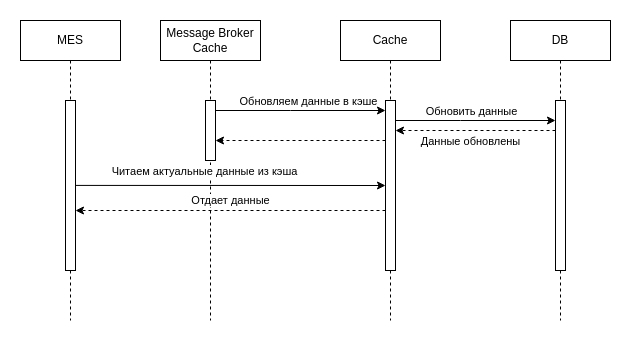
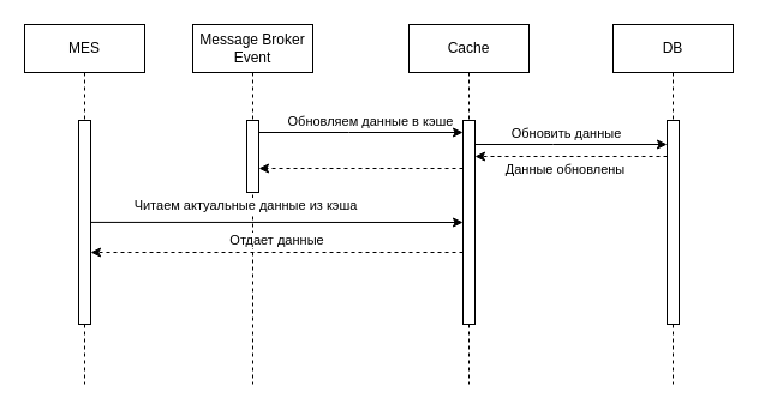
  <mxCell id="0" />
  <mxCell id="1" parent="0" />
  <mxCell id="2" value="MES" style="shape=umlLifeline;perimeter=lifelinePerimeter;whiteSpace=wrap;html=1;container=0;dropTarget=0;collapsible=0;recursiveResize=0;outlineConnect=0;portConstraint=eastwest;newEdgeStyle={&quot;edgeStyle&quot;:&quot;elbowEdgeStyle&quot;,&quot;elbow&quot;:&quot;vertical&quot;,&quot;curved&quot;:0,&quot;rounded&quot;:0};" vertex="1" parent="1"><mxGeometry x="20" y="20" width="100" height="300" as="geometry" /></mxCell>
  <mxCell id="3" value="" style="html=1;points=[];perimeter=orthogonalPerimeter;outlineConnect=0;targetShapes=umlLifeline;portConstraint=eastwest;newEdgeStyle={&quot;edgeStyle&quot;:&quot;elbowEdgeStyle&quot;,&quot;elbow&quot;:&quot;vertical&quot;,&quot;curved&quot;:0,&quot;rounded&quot;:0};" vertex="1" parent="2"><mxGeometry x="45" y="80" width="10" height="170" as="geometry" /></mxCell>
  <mxCell id="4" value="Cache" style="shape=umlLifeline;perimeter=lifelinePerimeter;whiteSpace=wrap;html=1;container=0;dropTarget=0;collapsible=0;recursiveResize=0;outlineConnect=0;portConstraint=eastwest;newEdgeStyle={&quot;edgeStyle&quot;:&quot;elbowEdgeStyle&quot;,&quot;elbow&quot;:&quot;vertical&quot;,&quot;curved&quot;:0,&quot;rounded&quot;:0};" vertex="1" parent="1"><mxGeometry x="340" y="20" width="100" height="300" as="geometry" /></mxCell>
  <mxCell id="5" style="edgeStyle=elbowEdgeStyle;rounded=0;orthogonalLoop=1;jettySize=auto;html=1;elbow=vertical;curved=0;" edge="1" parent="4" source="6" target="4"><mxGeometry relative="1" as="geometry" /></mxCell>
  <mxCell id="6" value="" style="html=1;points=[];perimeter=orthogonalPerimeter;outlineConnect=0;targetShapes=umlLifeline;portConstraint=eastwest;newEdgeStyle={&quot;edgeStyle&quot;:&quot;elbowEdgeStyle&quot;,&quot;elbow&quot;:&quot;vertical&quot;,&quot;curved&quot;:0,&quot;rounded&quot;:0};" vertex="1" parent="4"><mxGeometry x="45" y="80" width="10" height="170" as="geometry" /></mxCell>
  <mxCell id="7" value="DB" style="shape=umlLifeline;perimeter=lifelinePerimeter;whiteSpace=wrap;html=1;container=0;dropTarget=0;collapsible=0;recursiveResize=0;outlineConnect=0;portConstraint=eastwest;newEdgeStyle={&quot;edgeStyle&quot;:&quot;elbowEdgeStyle&quot;,&quot;elbow&quot;:&quot;vertical&quot;,&quot;curved&quot;:0,&quot;rounded&quot;:0};" vertex="1" parent="1"><mxGeometry x="510" y="20" width="100" height="300" as="geometry" /></mxCell>
  <mxCell id="8" value="" style="html=1;points=[];perimeter=orthogonalPerimeter;outlineConnect=0;targetShapes=umlLifeline;portConstraint=eastwest;newEdgeStyle={&quot;edgeStyle&quot;:&quot;elbowEdgeStyle&quot;,&quot;elbow&quot;:&quot;vertical&quot;,&quot;curved&quot;:0,&quot;rounded&quot;:0};" vertex="1" parent="7"><mxGeometry x="45" y="80" width="10" height="170" as="geometry" /></mxCell>
- <mxCell id="9" value="Message Broker Cache" style="shape=umlLifeline;perimeter=lifelinePerimeter;whiteSpace=wrap;html=1;container=0;dropTarget=0;collapsible=0;recursiveResize=0;outlineConnect=0;portConstraint=eastwest;newEdgeStyle={&quot;edgeStyle&quot;:&quot;elbowEdgeStyle&quot;,&quot;elbow&quot;:&quot;vertical&quot;,&quot;curved&quot;:0,&quot;rounded&quot;:0};" vertex="1" parent="1"><mxGeometry x="160" y="20" width="100" height="300" as="geometry" /></mxCell>
+ <mxCell id="9" value="Message Broker Event" style="shape=umlLifeline;perimeter=lifelinePerimeter;whiteSpace=wrap;html=1;container=0;dropTarget=0;collapsible=0;recursiveResize=0;outlineConnect=0;portConstraint=eastwest;newEdgeStyle={&quot;edgeStyle&quot;:&quot;elbowEdgeStyle&quot;,&quot;elbow&quot;:&quot;vertical&quot;,&quot;curved&quot;:0,&quot;rounded&quot;:0};" vertex="1" parent="1"><mxGeometry x="160" y="20" width="100" height="300" as="geometry" /></mxCell>
  <mxCell id="10" value="" style="html=1;points=[];perimeter=orthogonalPerimeter;outlineConnect=0;targetShapes=umlLifeline;portConstraint=eastwest;newEdgeStyle={&quot;edgeStyle&quot;:&quot;elbowEdgeStyle&quot;,&quot;elbow&quot;:&quot;vertical&quot;,&quot;curved&quot;:0,&quot;rounded&quot;:0};" vertex="1" parent="9"><mxGeometry x="45" y="80" width="10" height="60" as="geometry" /></mxCell>
  <mxCell id="11" style="edgeStyle=elbowEdgeStyle;rounded=0;orthogonalLoop=1;jettySize=auto;html=1;elbow=vertical;curved=0;" edge="1" parent="1" source="6" target="8"><mxGeometry relative="1" as="geometry"><Array as="points"><mxPoint x="460" y="120" /></Array></mxGeometry></mxCell>
  <mxCell id="12" value="Обновить данные" style="edgeLabel;html=1;align=center;verticalAlign=middle;resizable=0;points=[];" vertex="1" connectable="0" parent="11"><mxGeometry x="-0.345" y="1" relative="1" as="geometry"><mxPoint x="23" y="-9" as="offset" /></mxGeometry></mxCell>
  <mxCell id="13" style="edgeStyle=elbowEdgeStyle;rounded=0;orthogonalLoop=1;jettySize=auto;html=1;elbow=vertical;curved=0;" edge="1" parent="1" source="10" target="6"><mxGeometry relative="1" as="geometry"><Array as="points"><mxPoint x="290" y="110" /></Array></mxGeometry></mxCell>
  <mxCell id="14" value="Обновляем данные в кэше" style="edgeLabel;html=1;align=center;verticalAlign=middle;resizable=0;points=[];" vertex="1" connectable="0" parent="13"><mxGeometry x="0.067" y="-1" relative="1" as="geometry"><mxPoint x="1" y="-11" as="offset" /></mxGeometry></mxCell>
  <mxCell id="15" style="edgeStyle=elbowEdgeStyle;rounded=0;orthogonalLoop=1;jettySize=auto;html=1;elbow=vertical;curved=0;dashed=1;" edge="1" parent="1" source="8" target="6"><mxGeometry relative="1" as="geometry"><Array as="points"><mxPoint x="460" y="130" /></Array></mxGeometry></mxCell>
  <mxCell id="16" value="Данные обновлены" style="edgeLabel;html=1;align=center;verticalAlign=middle;resizable=0;points=[];" vertex="1" connectable="0" parent="15"><mxGeometry x="0.411" y="2" relative="1" as="geometry"><mxPoint x="27" y="8" as="offset" /></mxGeometry></mxCell>
  <mxCell id="17" style="edgeStyle=elbowEdgeStyle;rounded=0;orthogonalLoop=1;jettySize=auto;html=1;elbow=vertical;curved=0;dashed=1;" edge="1" parent="1" source="6" target="10"><mxGeometry relative="1" as="geometry"><Array as="points"><mxPoint x="280" y="140" /></Array></mxGeometry></mxCell>
  <mxCell id="18" style="edgeStyle=elbowEdgeStyle;rounded=0;orthogonalLoop=1;jettySize=auto;html=1;elbow=vertical;curved=0;" edge="1" parent="1" target="6"><mxGeometry relative="1" as="geometry"><mxPoint x="75" y="184.913" as="sourcePoint" /><mxPoint x="389.5" y="184.913" as="targetPoint" /></mxGeometry></mxCell>
  <mxCell id="19" value="Читаем актуальные данные из кэша" style="edgeLabel;html=1;align=center;verticalAlign=middle;resizable=0;points=[];" vertex="1" connectable="0" parent="18"><mxGeometry x="-0.267" y="3" relative="1" as="geometry"><mxPoint x="15" y="-12" as="offset" /></mxGeometry></mxCell>
  <mxCell id="20" value="Отдает данные" style="edgeStyle=elbowEdgeStyle;rounded=0;orthogonalLoop=1;jettySize=auto;html=1;elbow=horizontal;curved=0;dashed=1;" edge="1" parent="1" source="6" target="3"><mxGeometry y="-10" relative="1" as="geometry"><Array as="points"><mxPoint x="230" y="210" /></Array><mxPoint as="offset" /></mxGeometry></mxCell>
